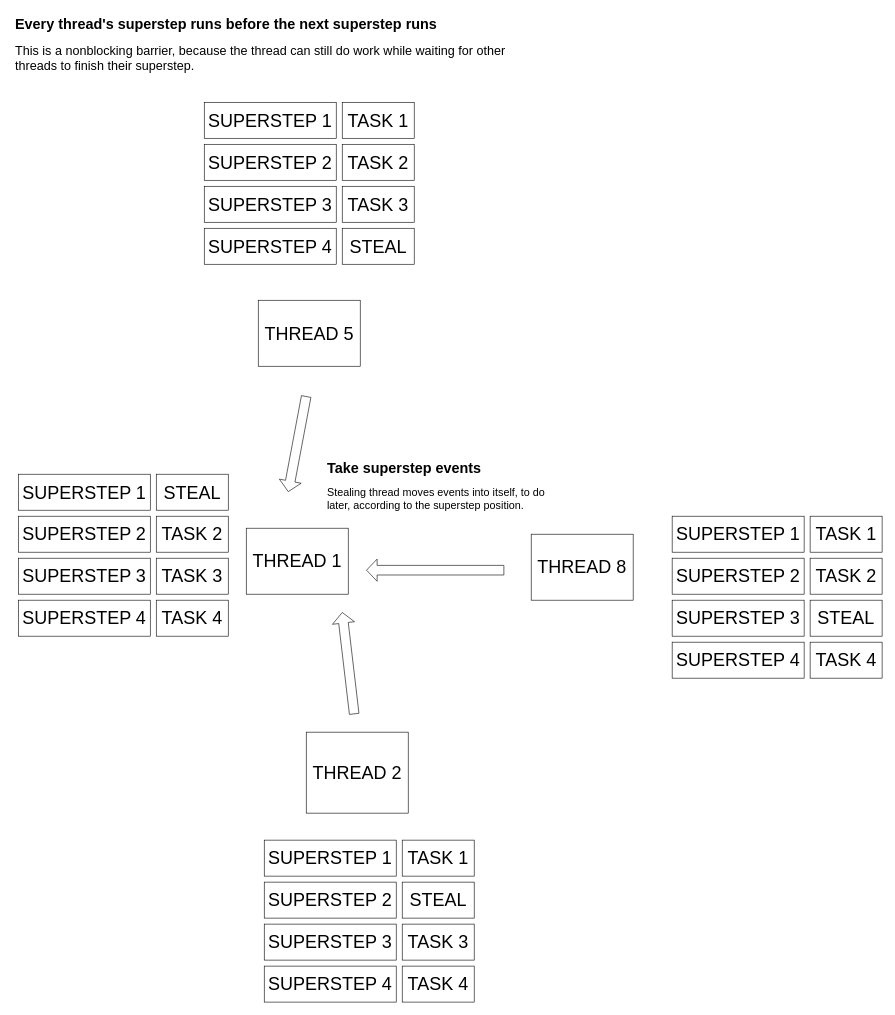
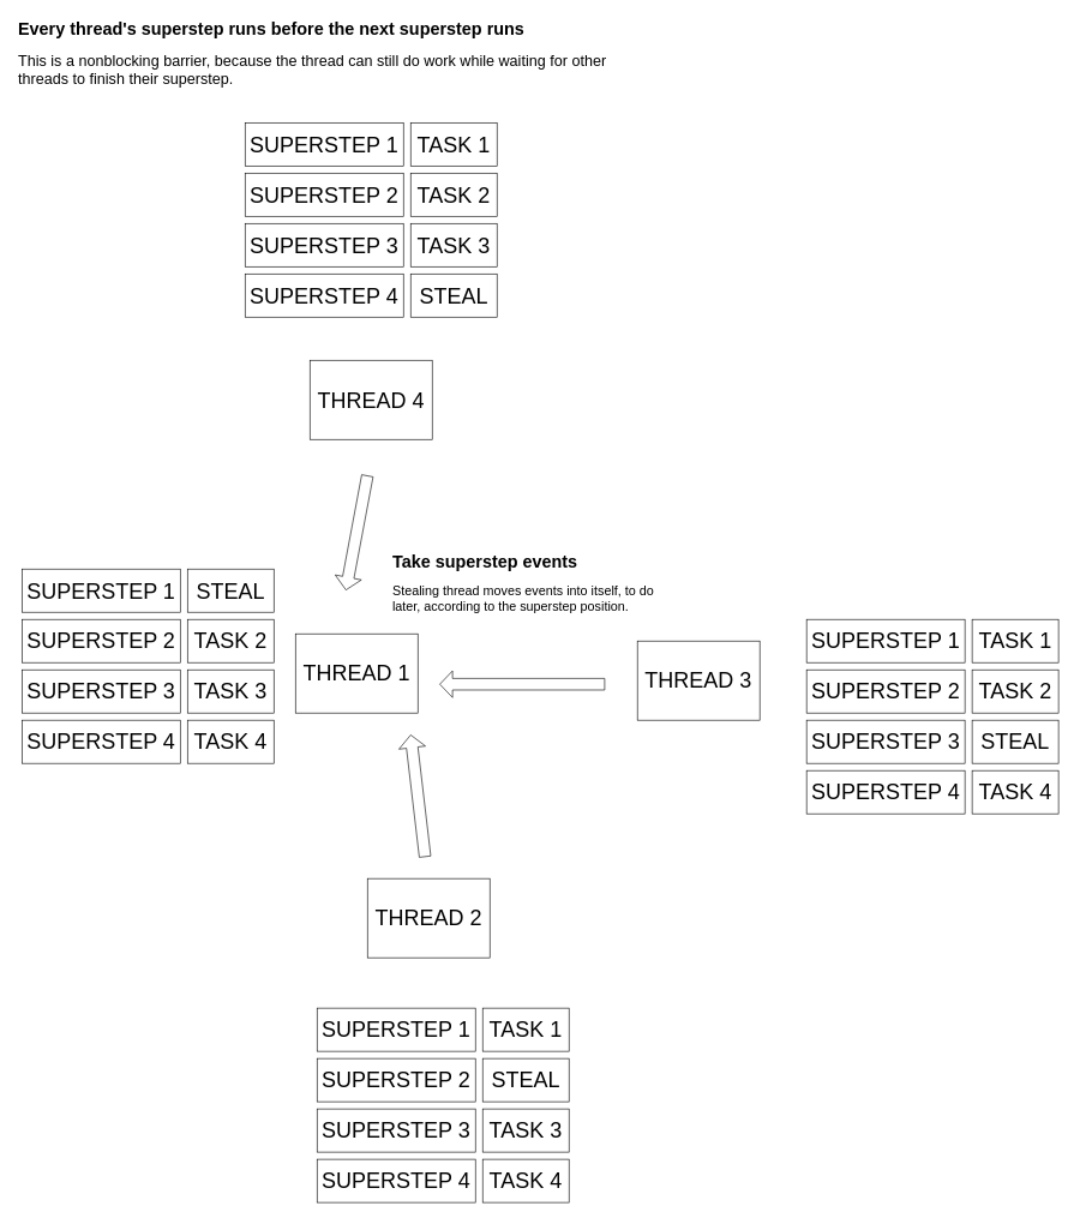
  <mxCell id="0" />
  <mxCell id="1" parent="0" />
  <mxCell id="2" value="&lt;font style=&quot;font-size: 30px;&quot;&gt;THREAD 1&lt;/font&gt;" style="rounded=0;whiteSpace=wrap;html=1;" vertex="1" parent="1"><mxGeometry x="410" y="880" width="170" height="110" as="geometry" /></mxCell>
  <mxCell id="3" value="SUPERSTEP 1" style="rounded=0;whiteSpace=wrap;html=1;fontSize=30;" vertex="1" parent="1"><mxGeometry x="30" y="790" width="220" height="60" as="geometry" /></mxCell>
  <mxCell id="4" value="STEAL" style="rounded=0;whiteSpace=wrap;html=1;fontSize=30;" vertex="1" parent="1"><mxGeometry x="260" y="790" width="120" height="60" as="geometry" /></mxCell>
  <mxCell id="5" value="SUPERSTEP 2" style="rounded=0;whiteSpace=wrap;html=1;fontSize=30;" vertex="1" parent="1"><mxGeometry x="30" y="860" width="220" height="60" as="geometry" /></mxCell>
  <mxCell id="6" value="TASK 2" style="rounded=0;whiteSpace=wrap;html=1;fontSize=30;" vertex="1" parent="1"><mxGeometry x="260" y="860" width="120" height="60" as="geometry" /></mxCell>
  <mxCell id="7" value="SUPERSTEP 3" style="rounded=0;whiteSpace=wrap;html=1;fontSize=30;" vertex="1" parent="1"><mxGeometry x="30" y="930" width="220" height="60" as="geometry" /></mxCell>
  <mxCell id="8" value="TASK 3" style="rounded=0;whiteSpace=wrap;html=1;fontSize=30;" vertex="1" parent="1"><mxGeometry x="260" y="930" width="120" height="60" as="geometry" /></mxCell>
  <mxCell id="9" value="SUPERSTEP 4" style="rounded=0;whiteSpace=wrap;html=1;fontSize=30;" vertex="1" parent="1"><mxGeometry x="30" y="1000" width="220" height="60" as="geometry" /></mxCell>
  <mxCell id="10" value="TASK 4" style="rounded=0;whiteSpace=wrap;html=1;fontSize=30;" vertex="1" parent="1"><mxGeometry x="260" y="1000" width="120" height="60" as="geometry" /></mxCell>
  <mxCell id="11" value="" style="shape=flexArrow;endArrow=classic;html=1;rounded=0;width=16;endSize=5.56;" edge="1" parent="1"><mxGeometry width="50" height="50" relative="1" as="geometry"><mxPoint x="590" y="1190" as="sourcePoint" /><mxPoint x="569.999" y="1020" as="targetPoint" /></mxGeometry></mxCell>
  <mxCell id="12" value="" style="shape=flexArrow;endArrow=classic;html=1;rounded=0;width=16;endSize=5.56;" edge="1" parent="1"><mxGeometry width="50" height="50" relative="1" as="geometry"><mxPoint x="840" y="950" as="sourcePoint" /><mxPoint x="610" y="950" as="targetPoint" /></mxGeometry></mxCell>
  <mxCell id="13" value="" style="shape=flexArrow;endArrow=classic;html=1;rounded=0;width=16;endSize=5.56;" edge="1" parent="1"><mxGeometry width="50" height="50" relative="1" as="geometry"><mxPoint x="510" y="660" as="sourcePoint" /><mxPoint x="480" y="819.5" as="targetPoint" /></mxGeometry></mxCell>
  <mxCell id="14" value="SUPERSTEP 1" style="rounded=0;whiteSpace=wrap;html=1;fontSize=30;" vertex="1" parent="1"><mxGeometry x="440" y="1400" width="220" height="60" as="geometry" /></mxCell>
  <mxCell id="15" value="TASK 1" style="rounded=0;whiteSpace=wrap;html=1;fontSize=30;" vertex="1" parent="1"><mxGeometry x="670" y="1400" width="120" height="60" as="geometry" /></mxCell>
  <mxCell id="16" value="SUPERSTEP 2" style="rounded=0;whiteSpace=wrap;html=1;fontSize=30;" vertex="1" parent="1"><mxGeometry x="440" y="1470" width="220" height="60" as="geometry" /></mxCell>
  <mxCell id="17" value="STEAL" style="rounded=0;whiteSpace=wrap;html=1;fontSize=30;" vertex="1" parent="1"><mxGeometry x="670" y="1470" width="120" height="60" as="geometry" /></mxCell>
  <mxCell id="18" value="SUPERSTEP 3" style="rounded=0;whiteSpace=wrap;html=1;fontSize=30;" vertex="1" parent="1"><mxGeometry x="440" y="1540" width="220" height="60" as="geometry" /></mxCell>
  <mxCell id="19" value="TASK 3" style="rounded=0;whiteSpace=wrap;html=1;fontSize=30;" vertex="1" parent="1"><mxGeometry x="670" y="1540" width="120" height="60" as="geometry" /></mxCell>
  <mxCell id="20" value="SUPERSTEP 4" style="rounded=0;whiteSpace=wrap;html=1;fontSize=30;" vertex="1" parent="1"><mxGeometry x="440" y="1610" width="220" height="60" as="geometry" /></mxCell>
  <mxCell id="21" value="TASK 4" style="rounded=0;whiteSpace=wrap;html=1;fontSize=30;" vertex="1" parent="1"><mxGeometry x="670" y="1610" width="120" height="60" as="geometry" /></mxCell>
  <mxCell id="22" value="SUPERSTEP 1" style="rounded=0;whiteSpace=wrap;html=1;fontSize=30;" vertex="1" parent="1"><mxGeometry x="1120" y="860" width="220" height="60" as="geometry" /></mxCell>
  <mxCell id="23" value="TASK 1" style="rounded=0;whiteSpace=wrap;html=1;fontSize=30;" vertex="1" parent="1"><mxGeometry x="1350" y="860" width="120" height="60" as="geometry" /></mxCell>
  <mxCell id="24" value="SUPERSTEP 2" style="rounded=0;whiteSpace=wrap;html=1;fontSize=30;" vertex="1" parent="1"><mxGeometry x="1120" y="930" width="220" height="60" as="geometry" /></mxCell>
  <mxCell id="25" value="TASK 2" style="rounded=0;whiteSpace=wrap;html=1;fontSize=30;" vertex="1" parent="1"><mxGeometry x="1350" y="930" width="120" height="60" as="geometry" /></mxCell>
  <mxCell id="26" value="SUPERSTEP 3" style="rounded=0;whiteSpace=wrap;html=1;fontSize=30;" vertex="1" parent="1"><mxGeometry x="1120" y="1000" width="220" height="60" as="geometry" /></mxCell>
  <mxCell id="27" value="STEAL" style="rounded=0;whiteSpace=wrap;html=1;fontSize=30;" vertex="1" parent="1"><mxGeometry x="1350" y="1000" width="120" height="60" as="geometry" /></mxCell>
  <mxCell id="28" value="SUPERSTEP 4" style="rounded=0;whiteSpace=wrap;html=1;fontSize=30;" vertex="1" parent="1"><mxGeometry x="1120" y="1070" width="220" height="60" as="geometry" /></mxCell>
  <mxCell id="29" value="TASK 4" style="rounded=0;whiteSpace=wrap;html=1;fontSize=30;" vertex="1" parent="1"><mxGeometry x="1350" y="1070" width="120" height="60" as="geometry" /></mxCell>
- <mxCell id="30" value="&lt;font style=&quot;font-size: 30px;&quot;&gt;THREAD 2&lt;/font&gt;" style="rounded=0;whiteSpace=wrap;html=1;" vertex="1" parent="1"><mxGeometry x="510" y="1220" width="170" height="135" as="geometry" /></mxCell>
- <mxCell id="31" value="&lt;font style=&quot;font-size: 30px;&quot;&gt;THREAD 8&lt;/font&gt;" style="rounded=0;whiteSpace=wrap;html=1;" vertex="1" parent="1"><mxGeometry x="885" y="890" width="170" height="110" as="geometry" /></mxCell>
- <mxCell id="32" value="&lt;font style=&quot;font-size: 30px;&quot;&gt;THREAD 5&lt;/font&gt;" style="rounded=0;whiteSpace=wrap;html=1;" vertex="1" parent="1"><mxGeometry x="430" y="500" width="170" height="110" as="geometry" /></mxCell>
+ <mxCell id="30" value="&lt;font style=&quot;font-size: 30px;&quot;&gt;THREAD 2&lt;/font&gt;" style="rounded=0;whiteSpace=wrap;html=1;" vertex="1" parent="1"><mxGeometry x="510" y="1220" width="170" height="110" as="geometry" /></mxCell>
+ <mxCell id="31" value="&lt;font style=&quot;font-size: 30px;&quot;&gt;THREAD 3&lt;/font&gt;" style="rounded=0;whiteSpace=wrap;html=1;" vertex="1" parent="1"><mxGeometry x="885" y="890" width="170" height="110" as="geometry" /></mxCell>
+ <mxCell id="32" value="&lt;font style=&quot;font-size: 30px;&quot;&gt;THREAD 4&lt;/font&gt;" style="rounded=0;whiteSpace=wrap;html=1;" vertex="1" parent="1"><mxGeometry x="430" y="500" width="170" height="110" as="geometry" /></mxCell>
  <mxCell id="33" value="SUPERSTEP 1" style="rounded=0;whiteSpace=wrap;html=1;fontSize=30;" vertex="1" parent="1"><mxGeometry x="340" y="170" width="220" height="60" as="geometry" /></mxCell>
  <mxCell id="34" value="TASK 1" style="rounded=0;whiteSpace=wrap;html=1;fontSize=30;" vertex="1" parent="1"><mxGeometry x="570" y="170" width="120" height="60" as="geometry" /></mxCell>
  <mxCell id="35" value="SUPERSTEP 2" style="rounded=0;whiteSpace=wrap;html=1;fontSize=30;" vertex="1" parent="1"><mxGeometry x="340" y="240" width="220" height="60" as="geometry" /></mxCell>
  <mxCell id="36" value="TASK 2" style="rounded=0;whiteSpace=wrap;html=1;fontSize=30;" vertex="1" parent="1"><mxGeometry x="570" y="240" width="120" height="60" as="geometry" /></mxCell>
  <mxCell id="37" value="SUPERSTEP 3" style="rounded=0;whiteSpace=wrap;html=1;fontSize=30;" vertex="1" parent="1"><mxGeometry x="340" y="310" width="220" height="60" as="geometry" /></mxCell>
  <mxCell id="38" value="TASK 3" style="rounded=0;whiteSpace=wrap;html=1;fontSize=30;" vertex="1" parent="1"><mxGeometry x="570" y="310" width="120" height="60" as="geometry" /></mxCell>
  <mxCell id="39" value="SUPERSTEP 4" style="rounded=0;whiteSpace=wrap;html=1;fontSize=30;" vertex="1" parent="1"><mxGeometry x="340" y="380" width="220" height="60" as="geometry" /></mxCell>
  <mxCell id="40" value="STEAL" style="rounded=0;whiteSpace=wrap;html=1;fontSize=30;" vertex="1" parent="1"><mxGeometry x="570" y="380" width="120" height="60" as="geometry" /></mxCell>
  <mxCell id="41" value="&lt;h1&gt;Take superstep events&lt;/h1&gt;&lt;p&gt;&lt;font style=&quot;font-size: 18px;&quot;&gt;Stealing thread moves events into itself, to do later, according to the superstep position.&lt;/font&gt;&lt;/p&gt;" style="text;html=1;strokeColor=none;fillColor=none;spacing=5;spacingTop=-20;whiteSpace=wrap;overflow=hidden;rounded=0;" vertex="1" parent="1"><mxGeometry x="540" y="760" width="380" height="120" as="geometry" /></mxCell>
  <mxCell id="42" value="&lt;h1&gt;Every thread's superstep runs before the next superstep runs&lt;/h1&gt;&lt;p&gt;&lt;font style=&quot;font-size: 21px;&quot;&gt;This is a nonblocking barrier, because the thread can still do work while waiting for other threads to finish their superstep.&lt;/font&gt;&lt;/p&gt;" style="text;html=1;strokeColor=none;fillColor=none;spacing=5;spacingTop=-20;whiteSpace=wrap;overflow=hidden;rounded=0;" vertex="1" parent="1"><mxGeometry x="20" y="20" width="850" height="120" as="geometry" /></mxCell>
